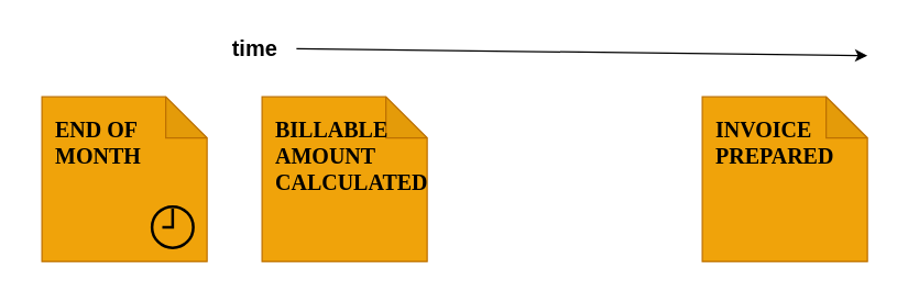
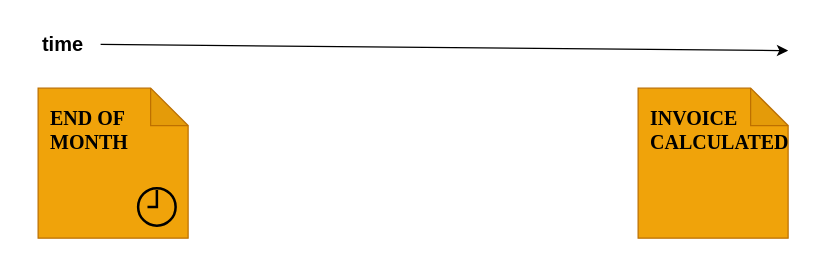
  <mxCell id="0" />
  <mxCell id="1" parent="0" />
  <mxCell id="2" value="END OF MONTH" style="shape=note;whiteSpace=wrap;html=1;backgroundOutline=1;darkOpacity=0.05;fillColor=#f0a30a;strokeColor=#BD7000;fontColor=#000000;fontSize=16;fontStyle=1;align=left;verticalAlign=top;spacing=10;fontFamily=Comic Sans MS;" vertex="1" parent="1"><mxGeometry x="30" y="70" width="120" height="120" as="geometry" /></mxCell>
- <mxCell id="3" value="BILLABLE AMOUNT CALCULATED" style="shape=note;whiteSpace=wrap;html=1;backgroundOutline=1;darkOpacity=0.05;fillColor=#f0a30a;strokeColor=#BD7000;fontColor=#000000;fontSize=16;fontStyle=1;align=left;verticalAlign=top;spacing=10;fontFamily=Comic Sans MS;" vertex="1" parent="1"><mxGeometry x="190" y="70" width="120" height="120" as="geometry" /></mxCell>
- <mxCell id="4" value="INVOICE PREPARED" style="shape=note;whiteSpace=wrap;html=1;backgroundOutline=1;darkOpacity=0.05;fillColor=#f0a30a;strokeColor=#BD7000;fontColor=#000000;fontSize=16;fontStyle=1;align=left;verticalAlign=top;spacing=10;fontFamily=Comic Sans MS;" vertex="1" parent="1"><mxGeometry x="510" y="70" width="120" height="120" as="geometry" /></mxCell>
+ <mxCell id="4" value="INVOICE CALCULATED" style="shape=note;whiteSpace=wrap;html=1;backgroundOutline=1;darkOpacity=0.05;fillColor=#f0a30a;strokeColor=#BD7000;fontColor=#000000;fontSize=16;fontStyle=1;align=left;verticalAlign=top;spacing=10;fontFamily=Comic Sans MS;" vertex="1" parent="1"><mxGeometry x="510" y="70" width="120" height="120" as="geometry" /></mxCell>
  <mxCell id="5" value="" style="html=1;verticalLabelPosition=bottom;align=center;labelBackgroundColor=#ffffff;verticalAlign=top;strokeWidth=2;strokeColor=#000000;shadow=0;dashed=0;shape=mxgraph.ios7.icons.clock;fillColor=none;" vertex="1" parent="1"><mxGeometry x="110" y="150" width="30" height="30" as="geometry" /></mxCell>
- <mxCell id="6" value="time" style="text;html=1;align=center;verticalAlign=middle;whiteSpace=wrap;rounded=0;fontStyle=1;fontSize=16;" vertex="1" parent="1"><mxGeometry x="155" y="20" width="60" height="30" as="geometry" /></mxCell>
+ <mxCell id="6" value="time" style="text;html=1;align=center;verticalAlign=middle;whiteSpace=wrap;rounded=0;fontStyle=1;fontSize=16;" vertex="1" parent="1"><mxGeometry x="20" y="20" width="60" height="30" as="geometry" /></mxCell>
  <mxCell id="7" value="" style="endArrow=classic;html=1;exitX=1;exitY=0.5;exitDx=0;exitDy=0;" edge="1" parent="1" source="6"><mxGeometry width="50" height="50" relative="1" as="geometry"><mxPoint x="390" y="230" as="sourcePoint" /><mxPoint x="630" y="40" as="targetPoint" /></mxGeometry></mxCell>
